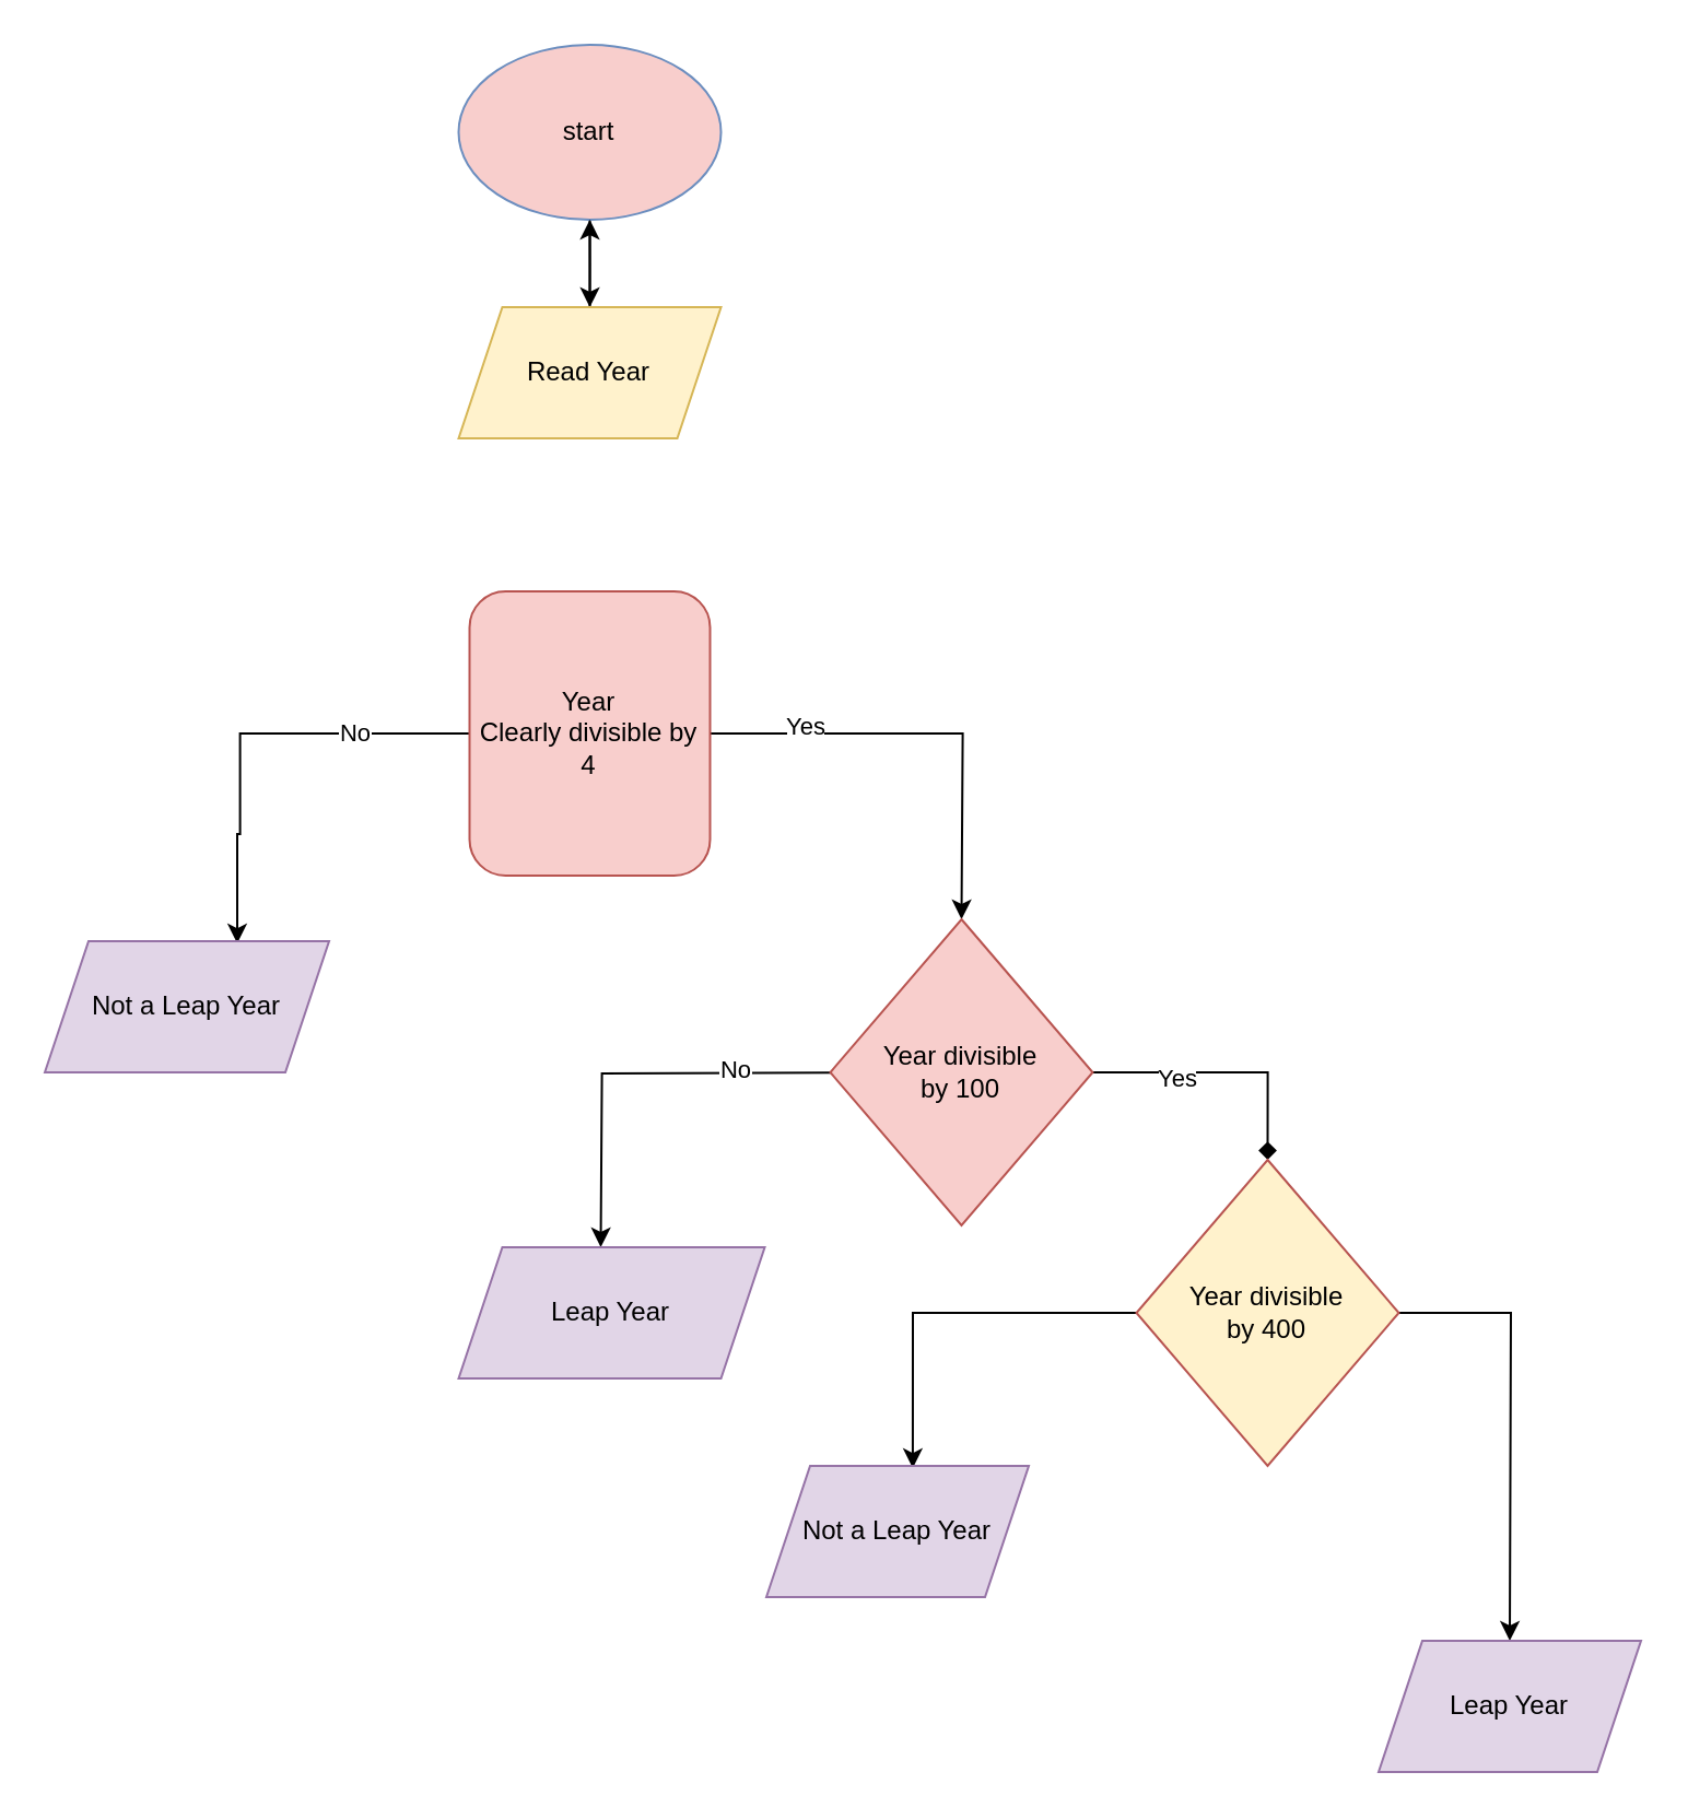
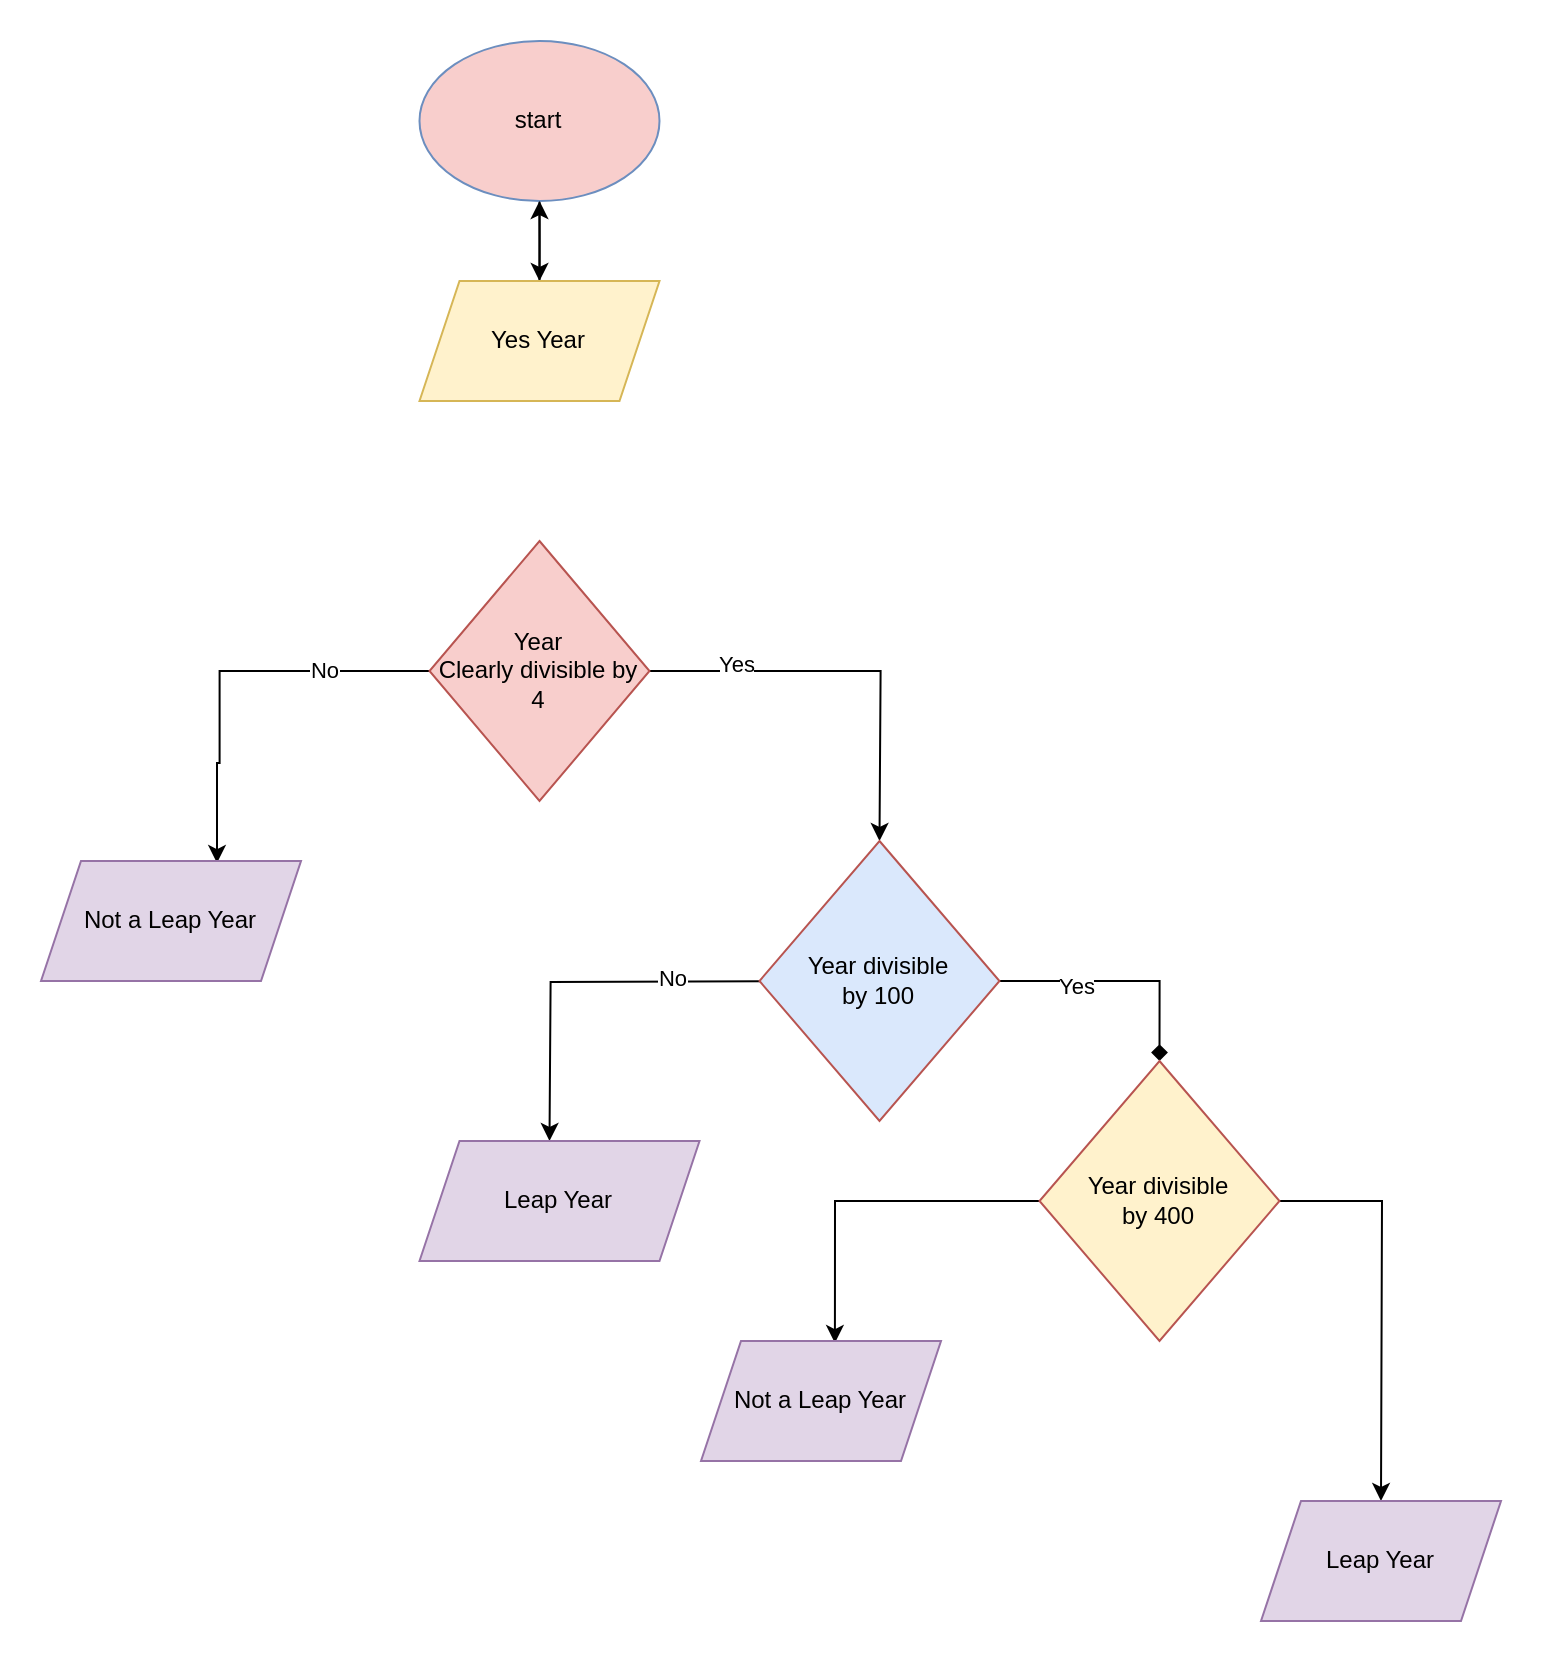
  <mxCell id="0" />
  <mxCell id="1" parent="0" />
  <mxCell id="2" style="edgeStyle=orthogonalEdgeStyle;rounded=0;orthogonalLoop=1;jettySize=auto;html=1;" edge="1" parent="1" source="3"><mxGeometry relative="1" as="geometry"><mxPoint x="269.25" y="140" as="targetPoint" /></mxGeometry></mxCell>
  <mxCell id="3" value="start" style="ellipse;whiteSpace=wrap;html=1;fillColor=#f8cecc;strokeColor=#6c8ebf;" vertex="1" parent="1"><mxGeometry x="209.25" y="20" width="120" height="80" as="geometry" /></mxCell>
  <mxCell id="4" style="edgeStyle=orthogonalEdgeStyle;rounded=0;orthogonalLoop=1;jettySize=auto;html=1;" edge="1" parent="1" source="5" target="3"><mxGeometry relative="1" as="geometry" /></mxCell>
- <mxCell id="5" value="Read Year" style="shape=parallelogram;perimeter=parallelogramPerimeter;whiteSpace=wrap;html=1;fixedSize=1;fillColor=#fff2cc;strokeColor=#d6b656;" vertex="1" parent="1"><mxGeometry x="209.25" y="140" width="120" height="60" as="geometry" /></mxCell>
+ <mxCell id="5" value="Yes Year" style="shape=parallelogram;perimeter=parallelogramPerimeter;whiteSpace=wrap;html=1;fixedSize=1;fillColor=#fff2cc;strokeColor=#d6b656;" vertex="1" parent="1"><mxGeometry x="209.25" y="140" width="120" height="60" as="geometry" /></mxCell>
  <mxCell id="6" style="edgeStyle=orthogonalEdgeStyle;rounded=0;orthogonalLoop=1;jettySize=auto;html=1;entryX=0.375;entryY=0.017;entryDx=0;entryDy=0;entryPerimeter=0;" edge="1" parent="1" source="10"><mxGeometry relative="1" as="geometry"><mxPoint x="108" y="431.02" as="targetPoint" /><Array as="points"><mxPoint x="109.25" y="335" /><mxPoint x="109.25" y="381" /><mxPoint x="108.25" y="381" /></Array></mxGeometry></mxCell>
  <mxCell id="7" value="No" style="edgeLabel;html=1;align=center;verticalAlign=middle;resizable=0;points=[];" vertex="1" connectable="0" parent="6"><mxGeometry x="-0.476" y="-1" relative="1" as="geometry"><mxPoint as="offset" /></mxGeometry></mxCell>
  <mxCell id="8" style="edgeStyle=orthogonalEdgeStyle;rounded=0;orthogonalLoop=1;jettySize=auto;html=1;" edge="1" parent="1" source="10"><mxGeometry relative="1" as="geometry"><mxPoint x="439.25" y="420" as="targetPoint" /></mxGeometry></mxCell>
  <mxCell id="9" value="Yes" style="edgeLabel;html=1;align=center;verticalAlign=middle;resizable=0;points=[];" vertex="1" connectable="0" parent="8"><mxGeometry x="-0.57" y="4" relative="1" as="geometry"><mxPoint as="offset" /></mxGeometry></mxCell>
- <mxCell id="10" value="Year&lt;br&gt;Clearly divisible by 4" style="whiteSpace=wrap;html=1;fillColor=#f8cecc;strokeColor=#b85450;rounded=1;" vertex="1" parent="1"><mxGeometry x="214.25" y="270" width="110" height="130" as="geometry" /></mxCell>
+ <mxCell id="10" value="Year&lt;br&gt;Clearly divisible by 4" style="rhombus;whiteSpace=wrap;html=1;fillColor=#f8cecc;strokeColor=#b85450;" vertex="1" parent="1"><mxGeometry x="214.25" y="270" width="110" height="130" as="geometry" /></mxCell>
  <mxCell id="11" value="Not a Leap Year" style="shape=parallelogram;perimeter=parallelogramPerimeter;whiteSpace=wrap;html=1;fixedSize=1;fillColor=#e1d5e7;strokeColor=#9673a6;" vertex="1" parent="1"><mxGeometry x="20" y="430" width="130" height="60" as="geometry" /></mxCell>
  <mxCell id="12" style="edgeStyle=orthogonalEdgeStyle;rounded=0;orthogonalLoop=1;jettySize=auto;html=1;" edge="1" parent="1"><mxGeometry relative="1" as="geometry"><mxPoint x="274.25" y="570" as="targetPoint" /><mxPoint x="404.25" y="490" as="sourcePoint" /></mxGeometry></mxCell>
  <mxCell id="13" value="No" style="edgeLabel;html=1;align=center;verticalAlign=middle;resizable=0;points=[];" vertex="1" connectable="0" parent="12"><mxGeometry x="-0.343" y="-2" relative="1" as="geometry"><mxPoint as="offset" /></mxGeometry></mxCell>
  <mxCell id="14" style="edgeStyle=orthogonalEdgeStyle;rounded=0;orthogonalLoop=1;jettySize=auto;html=1;entryX=0.5;entryY=0;entryDx=0;entryDy=0;endArrow=diamond;" edge="1" parent="1" source="16" target="20"><mxGeometry relative="1" as="geometry"><mxPoint x="639.25" y="570" as="targetPoint" /></mxGeometry></mxCell>
  <mxCell id="15" value="Yes" style="edgeLabel;html=1;align=center;verticalAlign=middle;resizable=0;points=[];" vertex="1" connectable="0" parent="14"><mxGeometry x="-0.367" y="-2" relative="1" as="geometry"><mxPoint as="offset" /></mxGeometry></mxCell>
- <mxCell id="16" value="Year divisible &lt;br&gt;by 100" style="rhombus;whiteSpace=wrap;html=1;fillColor=#f8cecc;strokeColor=#b85450;" vertex="1" parent="1"><mxGeometry x="379.25" y="420" width="120" height="140" as="geometry" /></mxCell>
+ <mxCell id="16" value="Year divisible &lt;br&gt;by 100" style="rhombus;whiteSpace=wrap;html=1;fillColor=#dae8fc;strokeColor=#b85450;" vertex="1" parent="1"><mxGeometry x="379.25" y="420" width="120" height="140" as="geometry" /></mxCell>
  <mxCell id="17" value="Leap Year" style="shape=parallelogram;perimeter=parallelogramPerimeter;whiteSpace=wrap;html=1;fixedSize=1;fillColor=#e1d5e7;strokeColor=#9673a6;" vertex="1" parent="1"><mxGeometry x="209.25" y="570" width="140" height="60" as="geometry" /></mxCell>
  <mxCell id="18" style="edgeStyle=orthogonalEdgeStyle;rounded=0;orthogonalLoop=1;jettySize=auto;html=1;entryX=0.558;entryY=0.017;entryDx=0;entryDy=0;entryPerimeter=0;" edge="1" parent="1" source="20" target="21"><mxGeometry relative="1" as="geometry" /></mxCell>
  <mxCell id="19" style="edgeStyle=orthogonalEdgeStyle;rounded=0;orthogonalLoop=1;jettySize=auto;html=1;" edge="1" parent="1" source="20"><mxGeometry relative="1" as="geometry"><mxPoint x="690" y="750" as="targetPoint" /></mxGeometry></mxCell>
  <mxCell id="20" value="Year divisible &lt;br&gt;by 400" style="rhombus;whiteSpace=wrap;html=1;fillColor=#fff2cc;strokeColor=#b85450;" vertex="1" parent="1"><mxGeometry x="519.25" y="530" width="120" height="140" as="geometry" /></mxCell>
  <mxCell id="21" value="Not a Leap Year" style="shape=parallelogram;perimeter=parallelogramPerimeter;whiteSpace=wrap;html=1;fixedSize=1;fillColor=#e1d5e7;strokeColor=#9673a6;" vertex="1" parent="1"><mxGeometry x="350" y="670" width="120" height="60" as="geometry" /></mxCell>
  <mxCell id="22" value="Leap Year" style="shape=parallelogram;perimeter=parallelogramPerimeter;whiteSpace=wrap;html=1;fixedSize=1;fillColor=#e1d5e7;strokeColor=#9673a6;" vertex="1" parent="1"><mxGeometry x="630" y="750" width="120" height="60" as="geometry" /></mxCell>
